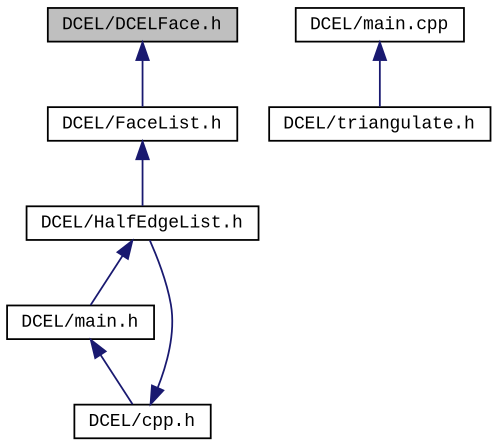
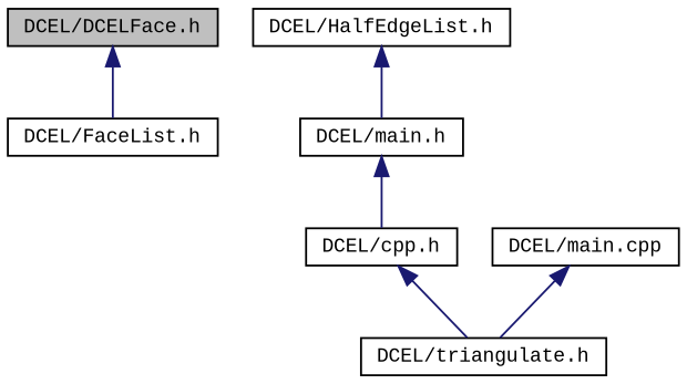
  digraph {
    fontname="Liberation Mono"
    node [color=black fillcolor=white fontname="Liberation Mono" fontsize=10 shape=record style=filled]
    edge [color=midnightblue dir=back fontname="Liberation Mono" fontsize=10 labelfontname=Helvetica labelfontsize=10 style=solid]
    n1 [fillcolor=grey75 fontcolor=black height=0.2 label="DCEL/DCELFace.h" width=0.4]
    n2 [height=0.2 label="DCEL/FaceList.h" width=0.4]
    n3 [height=0.2 label="DCEL/HalfEdgeList.h" width=0.4]
    n4 [height=0.2 label="DCEL/main.h" width=0.4]
    n5 [height=0.2 label="DCEL/cpp.h" width=0.4]
    n6 [height=0.2 label="DCEL/triangulate.h" width=0.4]
    n7 [height=0.2 label="DCEL/main.cpp" width=0.4]
    n1 -> n2
-   n2 -> n3
    n3 -> n4
    n4 -> n5
-   n5 -> n3
+   n5 -> n6
    n7 -> n6
  }
